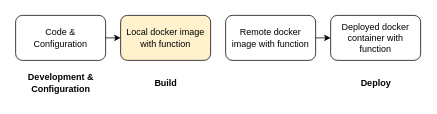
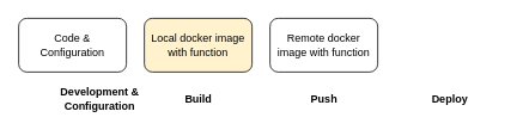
  <mxCell id="0" />
  <mxCell id="1" parent="0" />
  <mxCell id="2" value="Code &amp;amp; &lt;br&gt;Configuration" style="rounded=1;whiteSpace=wrap;html=1;" vertex="1" parent="1"><mxGeometry x="20" y="20" width="120" height="60" as="geometry" /></mxCell>
  <mxCell id="3" value="Local docker image with function" style="rounded=1;whiteSpace=wrap;html=1;fillColor=#fff2cc;" vertex="1" parent="1"><mxGeometry x="160" y="20" width="120" height="60" as="geometry" /></mxCell>
  <mxCell id="4" value="Remote docker &lt;br&gt;image with function" style="rounded=1;whiteSpace=wrap;html=1;" vertex="1" parent="1"><mxGeometry x="300" y="20" width="120" height="60" as="geometry" /></mxCell>
- <mxCell id="5" value="Deployed docker container with function" style="rounded=1;whiteSpace=wrap;html=1;" vertex="1" parent="1"><mxGeometry x="440" y="20" width="120" height="60" as="geometry" /></mxCell>
- <mxCell id="6" value="" style="endArrow=classic;html=1;rounded=0;exitX=1;exitY=0.5;exitDx=0;exitDy=0;entryX=0;entryY=0.5;entryDx=0;entryDy=0;" edge="1" parent="1" source="2" target="3"><mxGeometry width="50" height="50" relative="1" as="geometry"><mxPoint x="370" y="210" as="sourcePoint" /><mxPoint x="420" y="160" as="targetPoint" /></mxGeometry></mxCell>
- <mxCell id="7" value="" style="endArrow=classic;html=1;rounded=0;exitX=1;exitY=0.5;exitDx=0;exitDy=0;entryX=0;entryY=0.5;entryDx=0;entryDy=0;" edge="1" parent="1" source="4" target="5"><mxGeometry width="50" height="50" relative="1" as="geometry"><mxPoint x="370" y="210" as="sourcePoint" /><mxPoint x="420" y="160" as="targetPoint" /></mxGeometry></mxCell>
- <mxCell id="8" value="&lt;b&gt;Development &amp;amp;&lt;br&gt;Configuration&lt;/b&gt;" style="text;html=1;align=center;verticalAlign=middle;resizable=0;points=[];autosize=1;strokeColor=none;fillColor=none;" vertex="1" parent="1"><mxGeometry x="25" y="90" width="110" height="40" as="geometry" /></mxCell>
+ <mxCell id="8" value="&lt;b&gt;Development &amp;amp;&lt;br&gt;Configuration&lt;/b&gt;" style="text;html=1;align=center;verticalAlign=middle;resizable=0;points=[];autosize=1;strokeColor=none;fillColor=none;" vertex="1" parent="1"><mxGeometry x="55" y="90" width="110" height="40" as="geometry" /></mxCell>
  <mxCell id="9" value="&lt;b&gt;Build&lt;/b&gt;" style="text;html=1;align=center;verticalAlign=middle;resizable=0;points=[];autosize=1;strokeColor=none;fillColor=none;" vertex="1" parent="1"><mxGeometry x="195" y="95" width="50" height="30" as="geometry" /></mxCell>
+ <mxCell id="10" value="&lt;b&gt;Push&lt;/b&gt;" style="text;html=1;align=center;verticalAlign=middle;resizable=0;points=[];autosize=1;strokeColor=none;fillColor=none;" vertex="1" parent="1"><mxGeometry x="335" y="95" width="50" height="30" as="geometry" /></mxCell>
  <mxCell id="11" value="&lt;b&gt;Deploy&lt;/b&gt;" style="text;html=1;align=center;verticalAlign=middle;resizable=0;points=[];autosize=1;strokeColor=none;fillColor=none;" vertex="1" parent="1"><mxGeometry x="470" y="95" width="60" height="30" as="geometry" /></mxCell>
